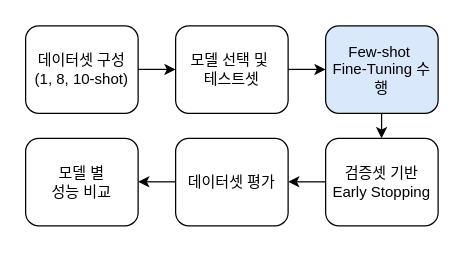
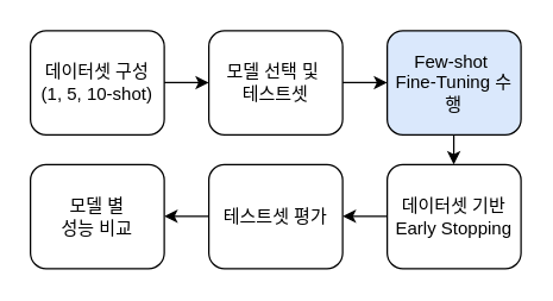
  <mxCell id="0" />
  <mxCell id="1" parent="0" />
- <mxCell id="2" value="데이터셋 구성&lt;br&gt;(1, 8, 10-shot)" style="rounded=1;whiteSpace=wrap;html=1;fontSize=12;glass=0;strokeWidth=1;shadow=0;" parent="1" vertex="1"><mxGeometry x="20" y="20" width="90" height="70" as="geometry" /></mxCell>
+ <mxCell id="2" value="데이터셋 구성&lt;br&gt;(1, 5, 10-shot)" style="rounded=1;whiteSpace=wrap;html=1;fontSize=12;glass=0;strokeWidth=1;shadow=0;" parent="1" vertex="1"><mxGeometry x="20" y="20" width="90" height="70" as="geometry" /></mxCell>
  <mxCell id="3" value="" style="endArrow=classic;html=1;rounded=0;" edge="1" parent="1"><mxGeometry width="50" height="50" relative="1" as="geometry"><mxPoint x="110" y="54.82" as="sourcePoint" /><mxPoint x="140" y="54.82" as="targetPoint" /></mxGeometry></mxCell>
  <mxCell id="4" value="모델 선택 및&amp;nbsp;&lt;div&gt;테스트셋&lt;/div&gt;" style="rounded=1;whiteSpace=wrap;html=1;fontSize=12;glass=0;strokeWidth=1;shadow=0;" vertex="1" parent="1"><mxGeometry x="140" y="20" width="90" height="70" as="geometry" /></mxCell>
  <mxCell id="5" value="" style="endArrow=classic;html=1;rounded=0;" edge="1" parent="1"><mxGeometry width="50" height="50" relative="1" as="geometry"><mxPoint x="230" y="54.82" as="sourcePoint" /><mxPoint x="260" y="54.82" as="targetPoint" /></mxGeometry></mxCell>
  <mxCell id="6" value="Few-shot&amp;nbsp;&lt;div&gt;Fine-Tuning 수행&lt;/div&gt;" style="rounded=1;whiteSpace=wrap;html=1;fontSize=12;glass=0;strokeWidth=1;shadow=0;fillColor=#dae8fc;" vertex="1" parent="1"><mxGeometry x="260" y="20" width="90" height="70" as="geometry" /></mxCell>
- <mxCell id="7" value="검증셋 기반&lt;div&gt;Early Stopping&lt;/div&gt;" style="rounded=1;whiteSpace=wrap;html=1;fontSize=12;glass=0;strokeWidth=1;shadow=0;" vertex="1" parent="1"><mxGeometry x="260" y="110" width="90" height="70" as="geometry" /></mxCell>
+ <mxCell id="7" value="데이터셋 기반&lt;div&gt;Early Stopping&lt;/div&gt;" style="rounded=1;whiteSpace=wrap;html=1;fontSize=12;glass=0;strokeWidth=1;shadow=0;" vertex="1" parent="1"><mxGeometry x="260" y="110" width="90" height="70" as="geometry" /></mxCell>
  <mxCell id="8" value="" style="endArrow=classic;html=1;rounded=0;" edge="1" parent="1"><mxGeometry width="50" height="50" relative="1" as="geometry"><mxPoint x="304.77" y="90" as="sourcePoint" /><mxPoint x="304.77" y="110" as="targetPoint" /></mxGeometry></mxCell>
  <mxCell id="9" value="" style="endArrow=classic;html=1;rounded=0;" edge="1" parent="1"><mxGeometry width="50" height="50" relative="1" as="geometry"><mxPoint x="260" y="144.77" as="sourcePoint" /><mxPoint x="230" y="144.77" as="targetPoint" /></mxGeometry></mxCell>
- <mxCell id="10" value="데이터셋 평가" style="rounded=1;whiteSpace=wrap;html=1;fontSize=12;glass=0;strokeWidth=1;shadow=0;" vertex="1" parent="1"><mxGeometry x="140" y="110" width="90" height="70" as="geometry" /></mxCell>
+ <mxCell id="10" value="테스트셋 평가" style="rounded=1;whiteSpace=wrap;html=1;fontSize=12;glass=0;strokeWidth=1;shadow=0;" vertex="1" parent="1"><mxGeometry x="140" y="110" width="90" height="70" as="geometry" /></mxCell>
  <mxCell id="11" value="" style="endArrow=classic;html=1;rounded=0;" edge="1" parent="1"><mxGeometry width="50" height="50" relative="1" as="geometry"><mxPoint x="140" y="144.77" as="sourcePoint" /><mxPoint x="110" y="144.77" as="targetPoint" /></mxGeometry></mxCell>
  <mxCell id="12" value="모델 별&lt;div&gt;성능 비교&lt;/div&gt;" style="rounded=1;whiteSpace=wrap;html=1;fontSize=12;glass=0;strokeWidth=1;shadow=0;" vertex="1" parent="1"><mxGeometry x="20" y="110" width="90" height="70" as="geometry" /></mxCell>
